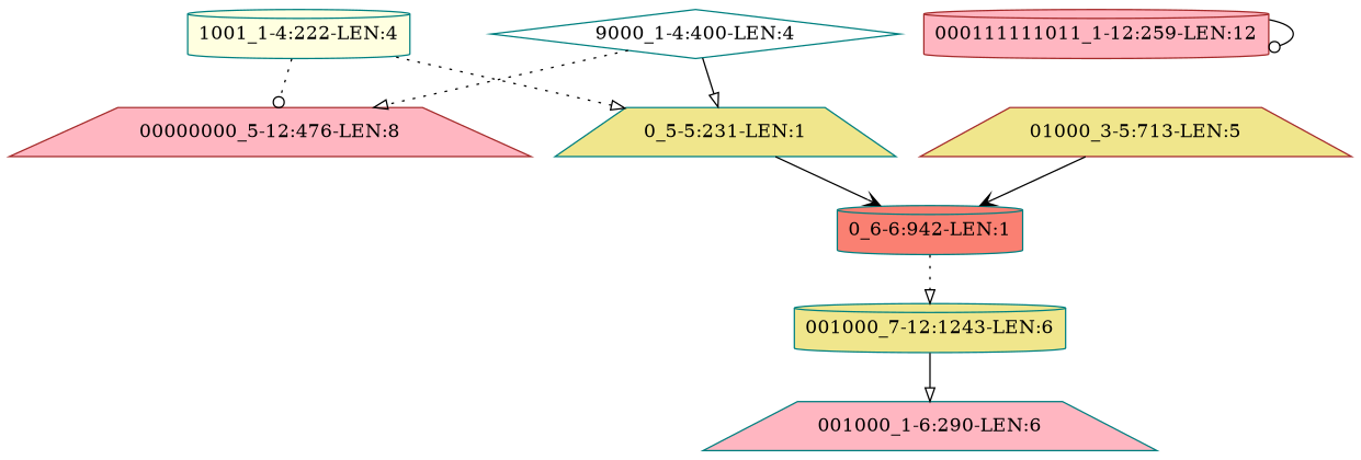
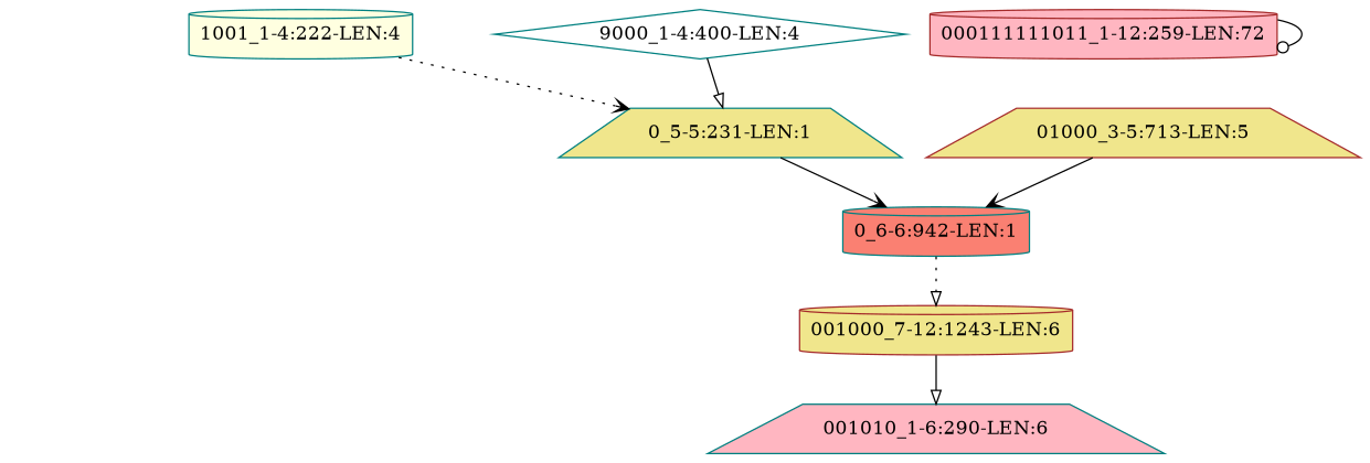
  digraph {
    node [color=teal fillcolor=lightpink shape=cylinder style=filled]
    edge [arrowhead=onormal style=solid]
    n1 [fillcolor=lightyellow label="1001_1-4:222-LEN:4"]
-   "00000000_5-12:476-LEN:8" [color=brown shape=trapezium]
    "0_5-5:231-LEN:1" [fillcolor=khaki shape=trapezium]
    "0_6-6:942-LEN:1" [fillcolor=salmon]
-   "001000_7-12:1243-LEN:6" [fillcolor=khaki]
+   "001000_7-12:1243-LEN:6" [color=brown fillcolor=khaki]
    n6 [color=brown fillcolor=khaki label="01000_3-5:713-LEN:5" shape=trapezium]
-   "001000_1-6:290-LEN:6" [shape=trapezium]
-   "000111111011_1-12:259-LEN:12" [color=brown]
+   "001000_1-6:290-LEN:6" [shape=trapezium label="001010_1-6:290-LEN:6"]
+   "000111111011_1-12:259-LEN:12" [color=brown label="000111111011_1-12:259-LEN:72"]
    n9 [fillcolor=white label="9000_1-4:400-LEN:4" shape=diamond]
-   n1 -> "00000000_5-12:476-LEN:8" [arrowhead=odot style=dotted]
-   n1 -> "0_5-5:231-LEN:1" [style=dotted]
+   n1 -> "0_5-5:231-LEN:1" [arrowhead=vee style=dotted]
    "0_5-5:231-LEN:1" -> "0_6-6:942-LEN:1" [arrowhead=vee]
    "0_6-6:942-LEN:1" -> "001000_7-12:1243-LEN:6" [style=dotted]
    "001000_7-12:1243-LEN:6" -> "001000_1-6:290-LEN:6"
    n6 -> "0_6-6:942-LEN:1" [arrowhead=vee]
    "000111111011_1-12:259-LEN:12" -> "000111111011_1-12:259-LEN:12" [arrowhead=odot]
-   n9 -> "00000000_5-12:476-LEN:8" [style=dotted]
    n9 -> "0_5-5:231-LEN:1"
  }
